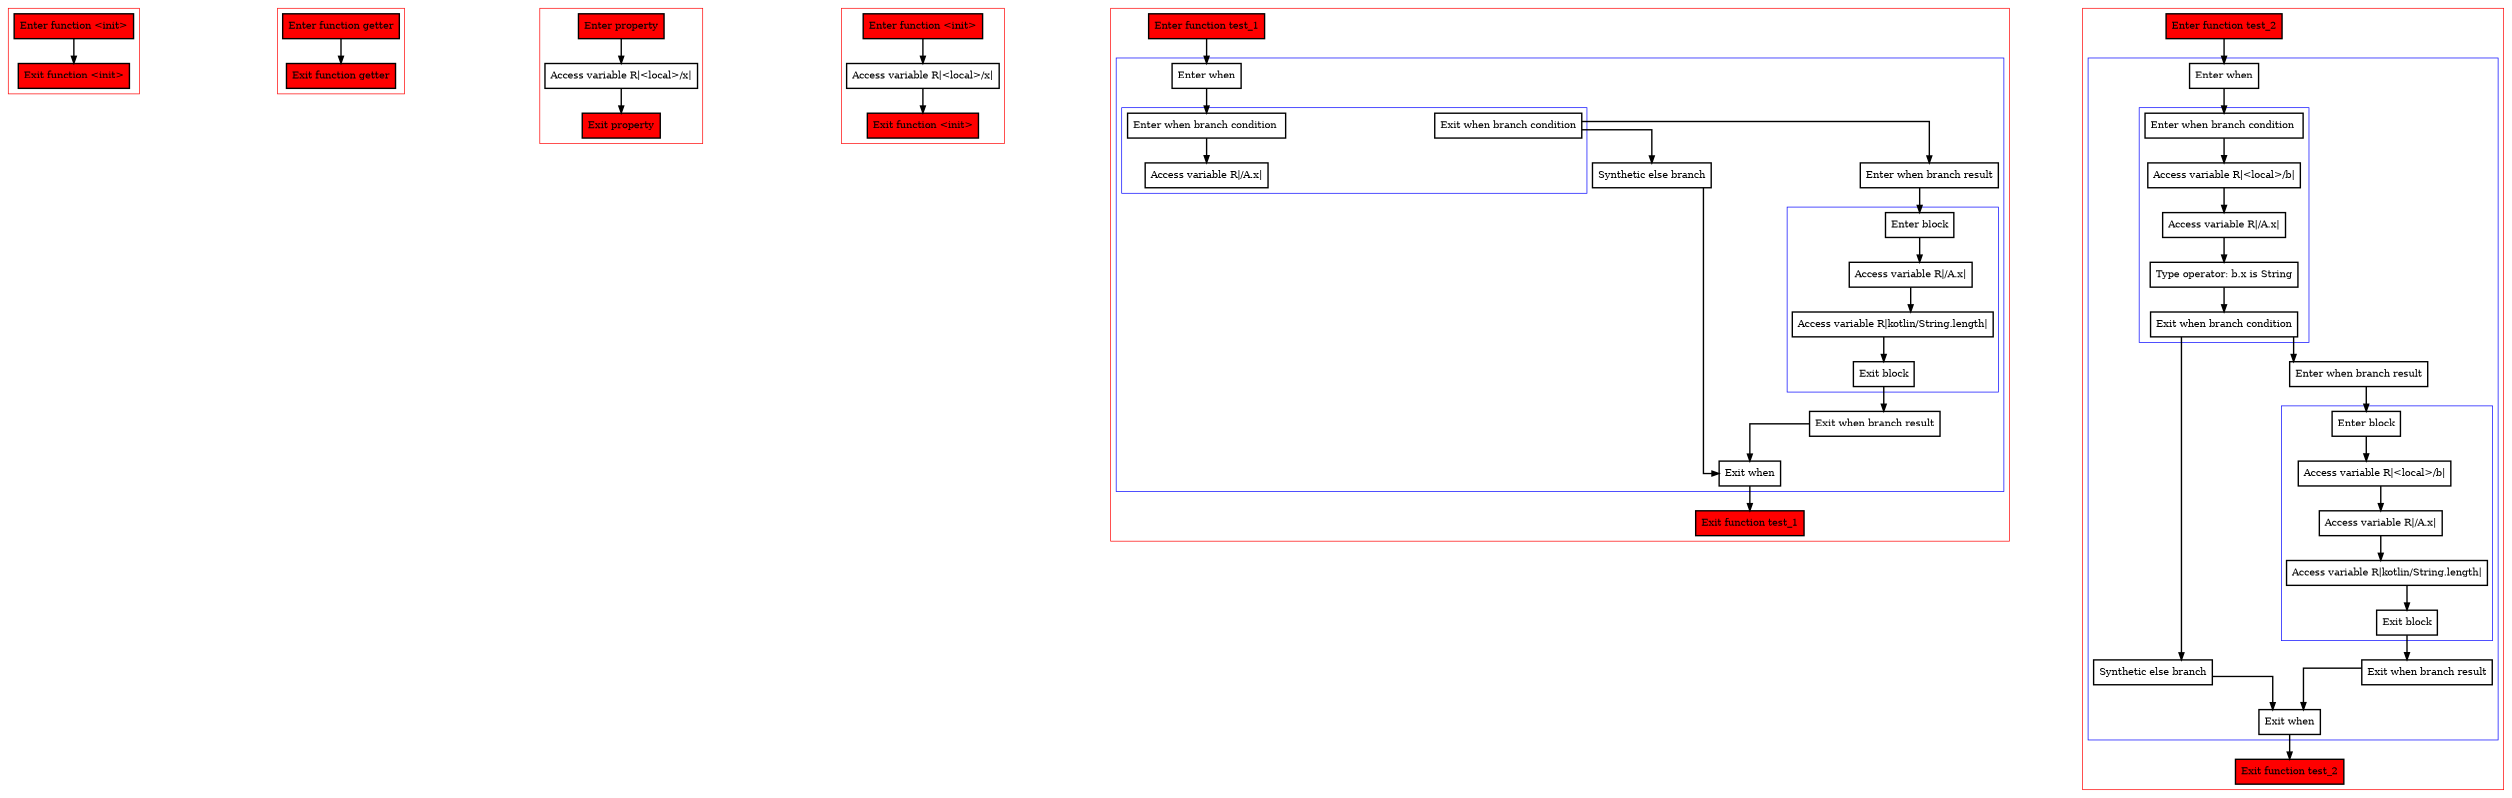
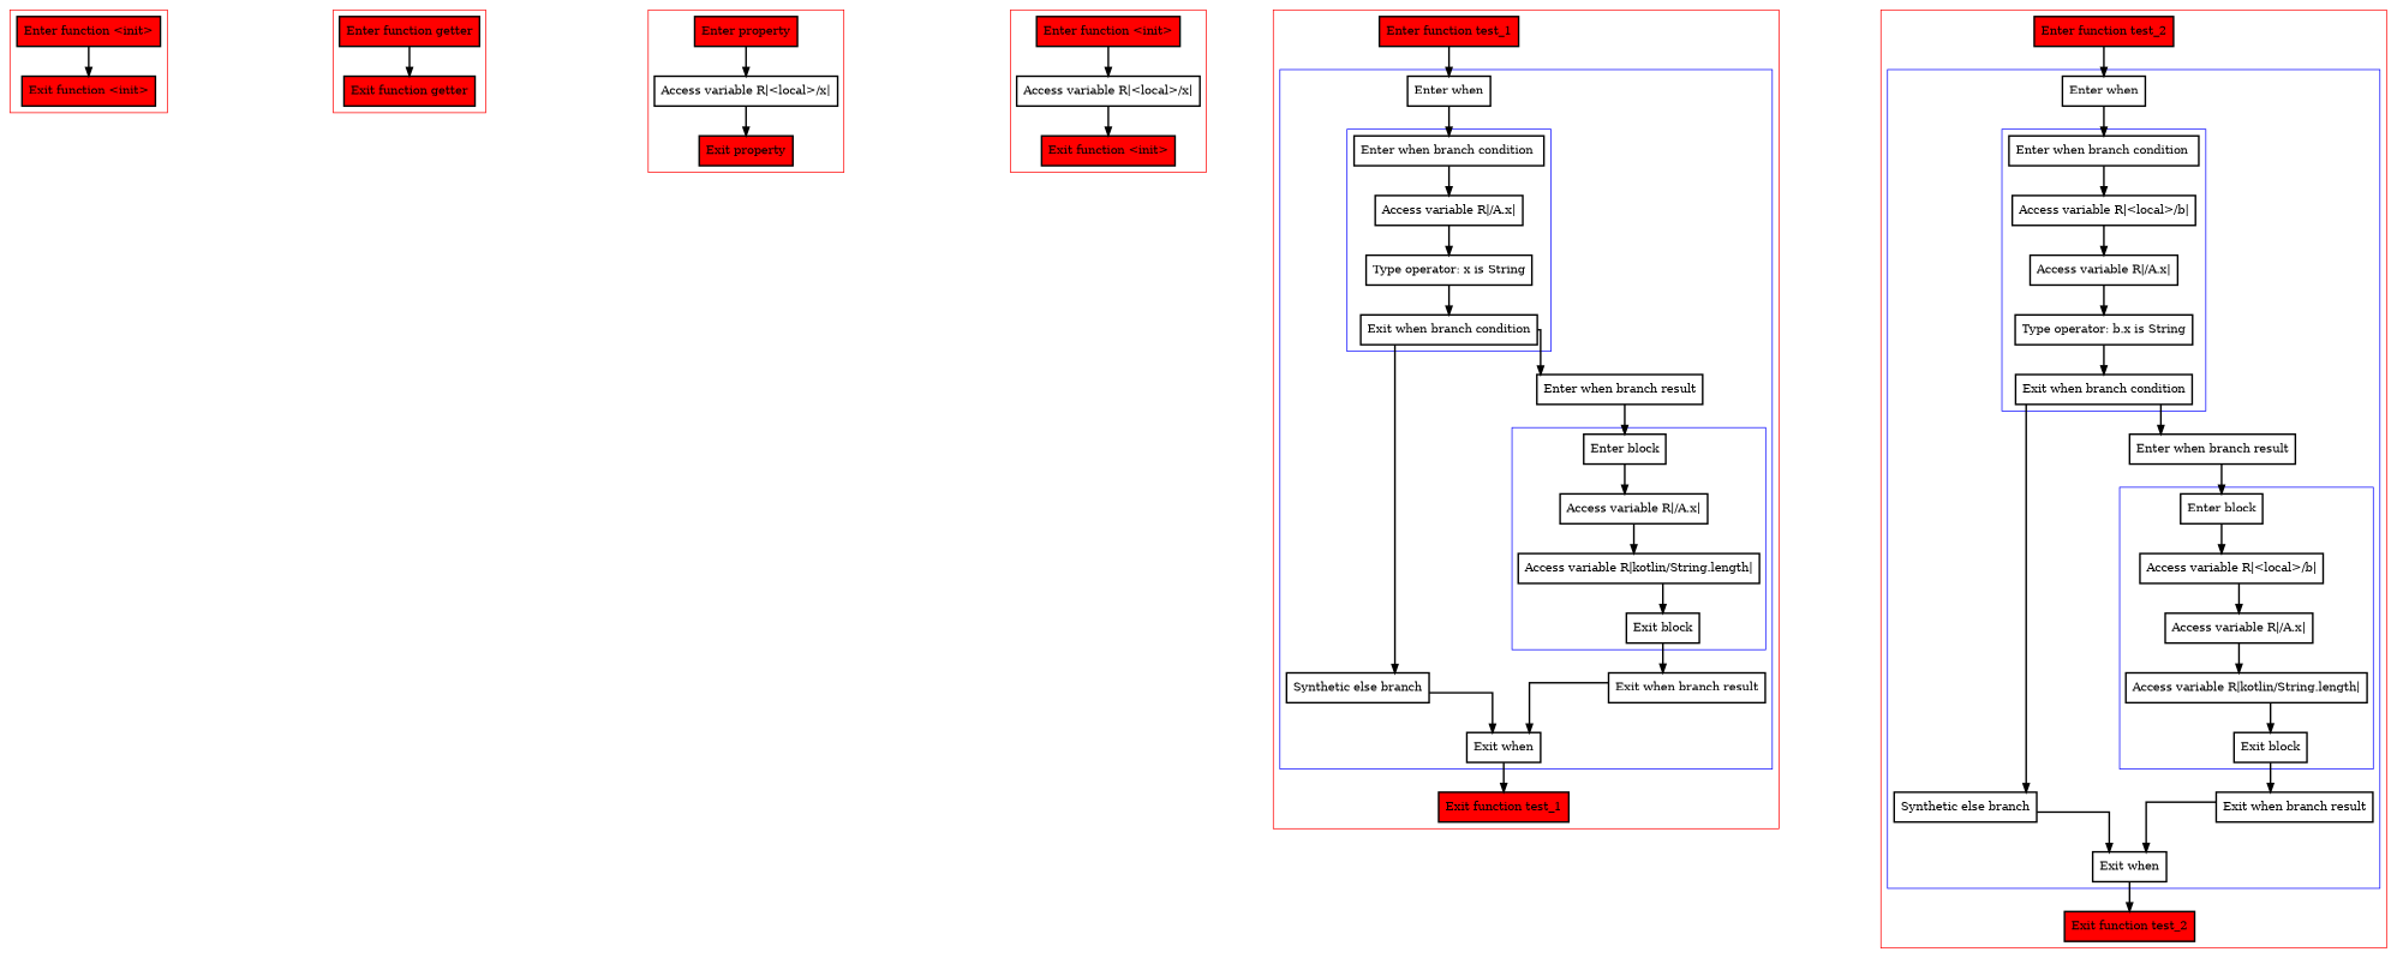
  digraph {
    nodesep=3
    splines=ortho
    node [penwidth=2 shape=box]
    edge [penwidth=2]
    n1 [fillcolor=red label="Enter function <init>" style=filled]
    n2 [fillcolor=red label="Exit function <init>" style=filled]
    n3 [fillcolor=red label="Enter function getter" style=filled]
    n4 [fillcolor=red label="Exit function getter" style=filled]
    n5 [fillcolor=red label="Enter property" style=filled]
    n6 [label="Access variable R|<local>/x|"]
    n7 [fillcolor=red label="Exit property" style=filled]
    n8 [fillcolor=red label="Enter function <init>" style=filled]
    n9 [label="Access variable R|<local>/x|"]
    n10 [fillcolor=red label="Exit function <init>" style=filled]
    n11 [label="Enter when branch condition "]
    n12 [label="Access variable R|/A.x|"]
+   n13 [label="Type operator: x is String"]
    n14 [label="Exit when branch condition"]
    n15 [label="Enter block"]
    n16 [label="Access variable R|/A.x|"]
    n17 [label="Access variable R|kotlin/String.length|"]
    n18 [label="Exit block"]
    n19 [label="Enter when"]
    n20 [label="Synthetic else branch"]
    n21 [label="Enter when branch result"]
    n22 [label="Exit when branch result"]
    n23 [label="Exit when"]
    n24 [fillcolor=red label="Enter function test_1" style=filled]
    n25 [fillcolor=red label="Exit function test_1" style=filled]
    n26 [label="Enter when branch condition "]
    n27 [label="Access variable R|<local>/b|"]
    n28 [label="Access variable R|/A.x|"]
    n29 [label="Type operator: b.x is String"]
    n30 [label="Exit when branch condition"]
    n31 [label="Enter block"]
    n32 [label="Access variable R|<local>/b|"]
    n33 [label="Access variable R|/A.x|"]
    n34 [label="Access variable R|kotlin/String.length|"]
    n35 [label="Exit block"]
    n36 [label="Enter when"]
    n37 [label="Synthetic else branch"]
    n38 [label="Enter when branch result"]
    n39 [label="Exit when branch result"]
    n40 [label="Exit when"]
    n41 [fillcolor=red label="Enter function test_2" style=filled]
    n42 [fillcolor=red label="Exit function test_2" style=filled]
    subgraph cluster_1 {
      color=red
      n1
      n2
    }
    subgraph cluster_2 {
      color=red
      n3
      n4
    }
    subgraph cluster_3 {
      color=red
      n5
      n6
      n7
    }
    subgraph cluster_4 {
      color=red
      n8
      n9
      n10
    }
    subgraph cluster_5 {
      color=red
      n24
      n25
      subgraph cluster_6 {
        color=blue
        n19
        n20
        n21
        n22
        n23
        subgraph cluster_7 {
          color=blue
          n11
          n12
+         n13
          n14
        }
        subgraph cluster_8 {
          color=blue
          n15
          n16
          n17
          n18
        }
      }
    }
    subgraph cluster_9 {
      color=red
      n41
      n42
      subgraph cluster_10 {
        color=blue
        n36
        n37
        n38
        n39
        n40
        subgraph cluster_11 {
          color=blue
          n26
          n27
          n28
          n29
          n30
        }
        subgraph cluster_12 {
          color=blue
          n31
          n32
          n33
          n34
          n35
        }
      }
    }
    n1 -> n2
    n3 -> n4
    n5 -> n6
    n6 -> n7
    n8 -> n9
    n9 -> n10
    n11 -> n12
+   n12 -> n13
+   n13 -> n14
    n14 -> n20
    n14 -> n21
    n15 -> n16
    n16 -> n17
    n17 -> n18
    n18 -> n22
    n19 -> n11
    n20 -> n23
    n21 -> n15
    n22 -> n23
    n23 -> n25
    n24 -> n19
    n26 -> n27
    n27 -> n28
    n28 -> n29
    n29 -> n30
    n30 -> n37
    n30 -> n38
    n31 -> n32
    n32 -> n33
    n33 -> n34
    n34 -> n35
    n35 -> n39
    n36 -> n26
    n37 -> n40
    n38 -> n31
    n39 -> n40
    n40 -> n42
    n41 -> n36
  }
